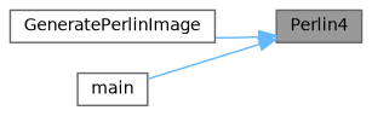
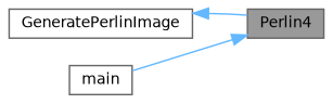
  digraph {
    rankdir=RL
    node [color=grey40 fillcolor=white fontname=Helvetica fontsize=10 shape=box style=filled]
    edge [color=steelblue1 dir=back fontname=Helvetica fontsize=10 labelfontname=Helvetica labelfontsize=10 style=solid]
    n1 [color=gray40 fillcolor=grey60 fontcolor=black height=0.2 label=Perlin4 width=0.4]
    n2 [height=0.2 label=GeneratePerlinImage width=0.4]
    n3 [height=0.2 label=main width=0.4]
-   n1 -> n2
+   n2 -> n1
    n1 -> n3
  }
